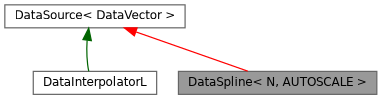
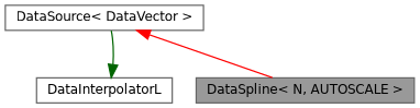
  digraph {
    node [color=gray40 fillcolor=white fontname=Helvetica fontsize=10 shape=box style=filled]
    edge [dir=back fontname=Helvetica fontsize=10 labelfontname=Helvetica labelfontsize=10 style=solid]
    n1 [fillcolor=grey60 fontcolor=black height=0.2 label="DataSpline\< N, AUTOSCALE \>" width=0.4]
    n2 [height=0.2 label=DataInterpolatorL width=0.4]
    n3 [height=0.2 label="DataSource\< DataVector \>" width=0.4]
    n3 -> n1 [color=red]
-   n3 -> n2 [color=darkgreen]
+   n2 -> n3 [color=darkgreen]
  }
